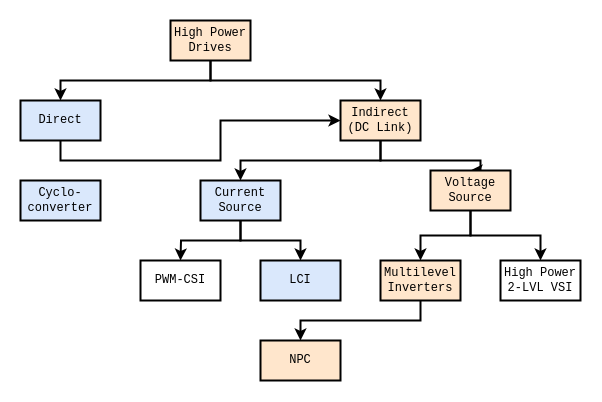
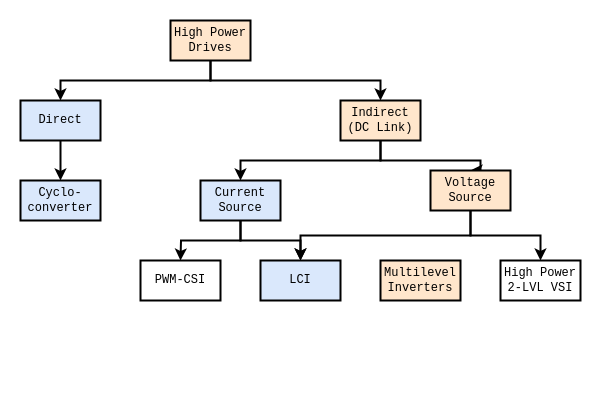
  <mxCell id="0" />
  <mxCell id="1" parent="0" />
  <mxCell id="2" style="edgeStyle=orthogonalEdgeStyle;rounded=0;orthogonalLoop=1;jettySize=auto;html=1;exitX=0.5;exitY=1;exitDx=0;exitDy=0;entryX=0.5;entryY=0;entryDx=0;entryDy=0;fontFamily=Courier New;fontSize=10;strokeWidth=2;" parent="1" source="3" target="5" edge="1"><mxGeometry relative="1" as="geometry" /></mxCell>
  <mxCell id="3" value="High Power Drives" style="rounded=0;whiteSpace=wrap;html=1;fontFamily=Courier New;strokeWidth=2;fillColor=#FFE6CC;" parent="1" vertex="1"><mxGeometry x="170" y="20" width="80" height="40" as="geometry" /></mxCell>
- <mxCell id="4" style="edgeStyle=orthogonalEdgeStyle;rounded=0;orthogonalLoop=1;jettySize=auto;html=1;exitX=0.5;exitY=1;exitDx=0;exitDy=0;strokeWidth=2;fontFamily=Courier New;fontSize=10;" parent="1" source="5" target="8" edge="1"><mxGeometry relative="1" as="geometry" /></mxCell>
+ <mxCell id="4" style="edgeStyle=orthogonalEdgeStyle;rounded=0;orthogonalLoop=1;jettySize=auto;html=1;exitX=0.5;exitY=1;exitDx=0;exitDy=0;entryX=0.5;entryY=0;entryDx=0;entryDy=0;strokeWidth=2;fontFamily=Courier New;fontSize=10;" parent="1" source="5" target="9" edge="1"><mxGeometry relative="1" as="geometry" /></mxCell>
  <mxCell id="5" value="&lt;div&gt;Direct&lt;/div&gt;" style="rounded=0;whiteSpace=wrap;html=1;fontFamily=Courier New;strokeWidth=2;fillColor=#dae8fc;strokeColor=#000000;" parent="1" vertex="1"><mxGeometry x="20" y="100" width="80" height="40" as="geometry" /></mxCell>
  <mxCell id="6" style="edgeStyle=orthogonalEdgeStyle;rounded=0;orthogonalLoop=1;jettySize=auto;html=1;exitX=0.5;exitY=1;exitDx=0;exitDy=0;entryX=0.5;entryY=0;entryDx=0;entryDy=0;fontFamily=Courier New;fontSize=10;strokeWidth=2;" parent="1" source="3" target="8" edge="1"><mxGeometry relative="1" as="geometry" /></mxCell>
  <mxCell id="7" style="edgeStyle=orthogonalEdgeStyle;rounded=0;orthogonalLoop=1;jettySize=auto;html=1;exitX=0.5;exitY=1;exitDx=0;exitDy=0;entryX=0.5;entryY=0;entryDx=0;entryDy=0;strokeWidth=2;fontFamily=Courier New;fontSize=10;" parent="1" source="8" target="11" edge="1"><mxGeometry relative="1" as="geometry" /></mxCell>
  <mxCell id="8" value="&lt;div&gt;Indirect&lt;/div&gt;&lt;div&gt;&lt;font style=&quot;font-size: 12px&quot;&gt;(DC Link&lt;/font&gt;&lt;font style=&quot;font-size: 12px&quot;&gt;)&lt;/font&gt;&lt;/div&gt;" style="rounded=0;whiteSpace=wrap;html=1;fontFamily=Courier New;strokeWidth=2;fillColor=#FFE6CC;" parent="1" vertex="1"><mxGeometry x="340" y="100" width="80" height="40" as="geometry" /></mxCell>
  <mxCell id="9" value="&lt;div&gt;Cyclo-&lt;/div&gt;&lt;div&gt;converter&lt;br&gt;&lt;/div&gt;" style="rounded=0;whiteSpace=wrap;html=1;fontFamily=Courier New;strokeWidth=2;fillColor=#dae8fc;strokeColor=#000000;" parent="1" vertex="1"><mxGeometry x="20" y="180" width="80" height="40" as="geometry" /></mxCell>
  <mxCell id="10" style="edgeStyle=orthogonalEdgeStyle;rounded=0;orthogonalLoop=1;jettySize=auto;html=1;exitX=0.5;exitY=1;exitDx=0;exitDy=0;entryX=0.5;entryY=0;entryDx=0;entryDy=0;strokeWidth=2;fontFamily=Courier New;fontSize=10;" parent="1" source="11" edge="1"><mxGeometry relative="1" as="geometry"><mxPoint x="180" y="260" as="targetPoint" /></mxGeometry></mxCell>
  <mxCell id="11" value="&lt;div&gt;Current&lt;/div&gt;&lt;div&gt;Source&lt;br&gt;&lt;/div&gt;" style="rounded=0;whiteSpace=wrap;html=1;fontFamily=Courier New;strokeWidth=2;fillColor=#dae8fc;strokeColor=#000000;" parent="1" vertex="1"><mxGeometry x="200" y="180" width="80" height="40" as="geometry" /></mxCell>
  <mxCell id="12" style="edgeStyle=orthogonalEdgeStyle;rounded=0;orthogonalLoop=1;jettySize=auto;html=1;exitX=0.5;exitY=1;exitDx=0;exitDy=0;strokeWidth=2;fontFamily=Courier New;fontSize=10;entryX=0.5;entryY=0;entryDx=0;entryDy=0;" parent="1" source="8" target="14" edge="1"><mxGeometry relative="1" as="geometry"><mxPoint x="340" y="140" as="sourcePoint" /><Array as="points"><mxPoint x="380" y="160" /><mxPoint x="480" y="160" /></Array></mxGeometry></mxCell>
- <mxCell id="13" style="edgeStyle=orthogonalEdgeStyle;rounded=0;orthogonalLoop=1;jettySize=auto;html=1;exitX=0.5;exitY=1;exitDx=0;exitDy=0;entryX=0.5;entryY=0;entryDx=0;entryDy=0;strokeWidth=2;fontFamily=Courier New;fontSize=10;" parent="1" source="14" target="19" edge="1"><mxGeometry relative="1" as="geometry" /></mxCell>
+ <mxCell id="13" style="edgeStyle=orthogonalEdgeStyle;rounded=0;orthogonalLoop=1;jettySize=auto;html=1;exitX=0.5;exitY=1;exitDx=0;exitDy=0;strokeWidth=2;fontFamily=Courier New;fontSize=10;" parent="1" source="14" target="17" edge="1"><mxGeometry relative="1" as="geometry" /></mxCell>
  <mxCell id="14" value="&lt;div&gt;Voltage&lt;/div&gt;&lt;div&gt;Source&lt;br&gt;&lt;/div&gt;" style="rounded=0;whiteSpace=wrap;html=1;fontFamily=Courier New;strokeWidth=2;fillColor=#FFE6CC;" parent="1" vertex="1"><mxGeometry x="430" y="170" width="80" height="40" as="geometry" /></mxCell>
  <mxCell id="15" value="PWM-CSI" style="rounded=0;whiteSpace=wrap;html=1;fontFamily=Courier New;strokeWidth=2;" parent="1" vertex="1"><mxGeometry x="140" y="260" width="80" height="40" as="geometry" /></mxCell>
  <mxCell id="16" style="edgeStyle=orthogonalEdgeStyle;rounded=0;orthogonalLoop=1;jettySize=auto;html=1;exitX=0.5;exitY=1;exitDx=0;exitDy=0;entryX=0.5;entryY=0;entryDx=0;entryDy=0;strokeWidth=2;fontFamily=Courier New;fontSize=10;" parent="1" source="11" target="17" edge="1"><mxGeometry relative="1" as="geometry" /></mxCell>
  <mxCell id="17" value="LCI" style="rounded=0;whiteSpace=wrap;html=1;fontFamily=Courier New;strokeWidth=2;fillColor=#dae8fc;strokeColor=#000000;" parent="1" vertex="1"><mxGeometry x="260" y="260" width="80" height="40" as="geometry" /></mxCell>
- <mxCell id="18" style="edgeStyle=orthogonalEdgeStyle;rounded=0;orthogonalLoop=1;jettySize=auto;html=1;exitX=0.5;exitY=1;exitDx=0;exitDy=0;entryX=0.5;entryY=0;entryDx=0;entryDy=0;strokeWidth=2;fontFamily=Courier New;fontSize=10;" parent="1" source="19" target="22" edge="1"><mxGeometry relative="1" as="geometry" /></mxCell>
  <mxCell id="19" value="&lt;div&gt;Multilevel&lt;/div&gt;&lt;div&gt;Inverters&lt;br&gt;&lt;/div&gt;" style="rounded=0;whiteSpace=wrap;html=1;fontFamily=Courier New;strokeWidth=2;fillColor=#FFE6CC;" parent="1" vertex="1"><mxGeometry x="380" y="260" width="80" height="40" as="geometry" /></mxCell>
  <mxCell id="20" style="edgeStyle=orthogonalEdgeStyle;rounded=0;orthogonalLoop=1;jettySize=auto;html=1;exitX=0.5;exitY=1;exitDx=0;exitDy=0;entryX=0.5;entryY=0;entryDx=0;entryDy=0;strokeWidth=2;fontFamily=Courier New;fontSize=10;" parent="1" source="14" target="21" edge="1"><mxGeometry relative="1" as="geometry" /></mxCell>
  <mxCell id="21" value="&lt;div style=&quot;font-size: 12px;&quot;&gt;High Power&lt;/div&gt;&lt;div style=&quot;font-size: 12px;&quot;&gt;2-LVL VSI&lt;br style=&quot;font-size: 12px;&quot;&gt;&lt;/div&gt;" style="rounded=0;whiteSpace=wrap;html=1;fontFamily=Courier New;fontSize=12;strokeWidth=2;" parent="1" vertex="1"><mxGeometry x="500" y="260" width="80" height="40" as="geometry" /></mxCell>
- <mxCell id="22" value="NPC" style="rounded=0;whiteSpace=wrap;html=1;fontFamily=Courier New;strokeWidth=2;fillColor=#FFE6CC;" parent="1" vertex="1"><mxGeometry x="260" y="340" width="80" height="40" as="geometry" /></mxCell>
